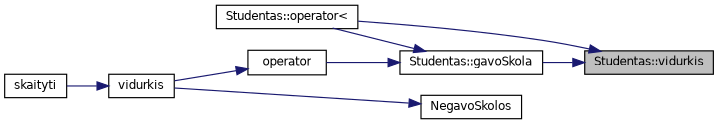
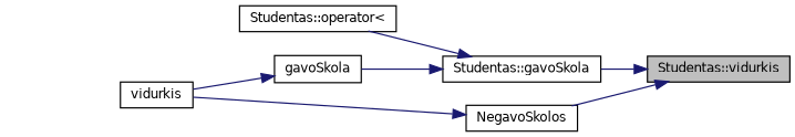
  digraph {
    rankdir=RL
    node [color=black fillcolor=white fontname=Helvetica fontsize=10 shape=record style=filled]
    edge [color=midnightblue dir=back fontname=Helvetica fontsize=10 labelfontname=Helvetica labelfontsize=10 style=solid]
    n1 [fillcolor=grey75 fontcolor=black height=0.2 label="Studentas::vidurkis" width=0.4]
    n2 [height=0.2 label="Studentas::gavoSkola" width=0.4]
    n3 [height=0.2 label="Studentas::operator\<" width=0.4]
-   n4 [height=0.2 label=operator width=0.4]
+   n4 [height=0.2 label=gavoSkola width=0.4]
    n5 [height=0.2 label=vidurkis width=0.4]
    n6 [height=0.2 label=NegavoSkolos width=0.4]
-   n7 [height=0.2 label=skaityti width=0.4]
    n1 -> n2
-   n1 -> n3
+   n1 -> n6
    n2 -> n3
    n2 -> n4
    n4 -> n5
-   n5 -> n7
    n6 -> n5
  }
